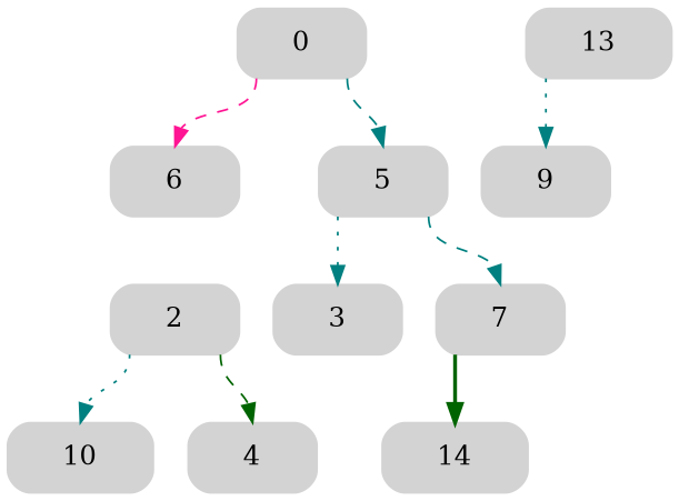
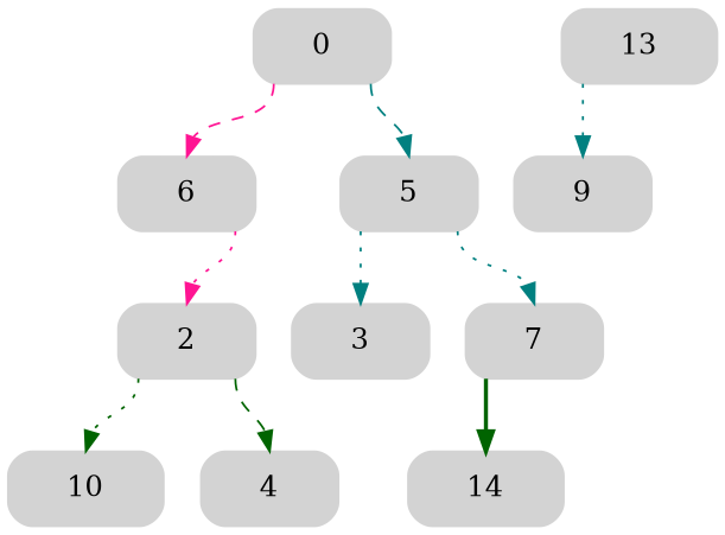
  digraph {
    node [color=lightgray fillcolor=lightgray fontcolor=black shape=record style="filled, rounded"]
    edge [color=teal headport=v style=dotted tailport=l]
    n1 [label="<l>|<v> 0|<r>"]
    n2 [label="<l>|<v> 6|<r>"]
    n3 [label="<l>|<v> 5|<r>"]
    n4 [label="<l>|<v> 2|<r>"]
    n5 [label="<l>|<v> 3|<r>"]
    n6 [label="<l>|<v> 7|<r>"]
    n7 [label="<l>|<v> 13|<r>"]
    n8 [label="<l>|<v> 9|<r>"]
    n9 [label="<l>|<v> 10|<r>"]
    n10 [label="<l>|<v> 4|<r>"]
    n11 [label="<l>|<v> 14|<r>"]
    n1 -> n2 [color=deeppink style=dashed]
    n1 -> n3 [style=dashed tailport=r]
+   n2 -> n4 [color=deeppink tailport=r]
    n3 -> n5
-   n3 -> n6 [style=dashed tailport=r]
-   n4 -> n9
+   n3 -> n6 [tailport=r]
+   n4 -> n9 [color=darkgreen]
    n4 -> n10 [color=darkgreen style=dashed tailport=r]
    n6 -> n11 [color=darkgreen style=bold]
    n7 -> n8
  }
